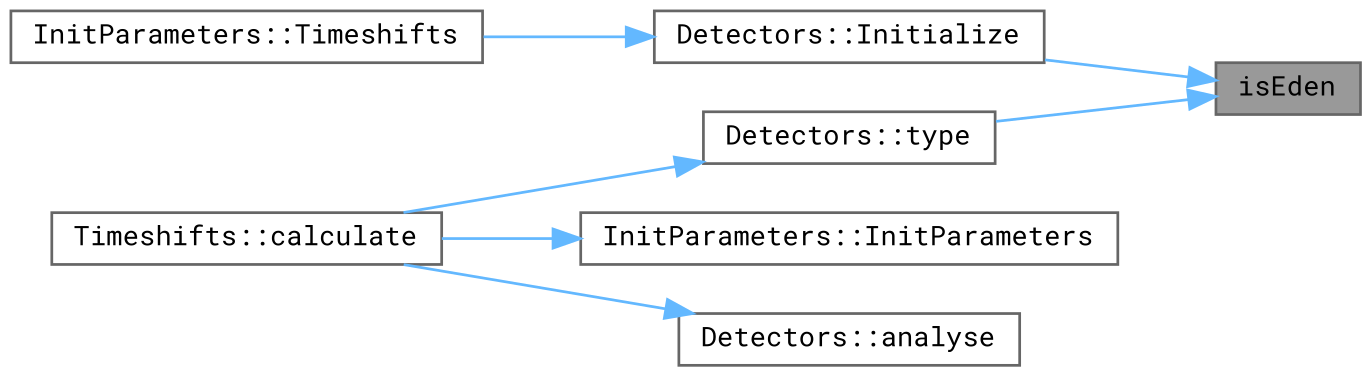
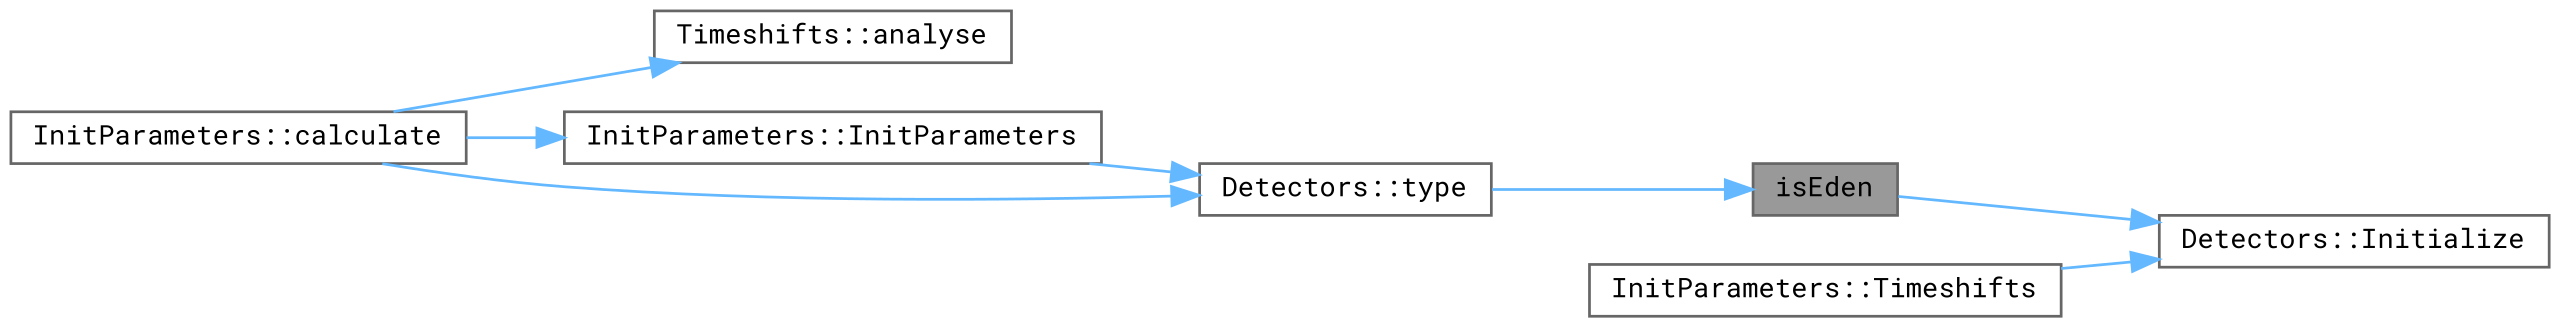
  digraph {
    fontname="Roboto Mono"
    rankdir=RL
    node [color=grey40 fillcolor=white fontname="Roboto Mono" fontsize=10 shape=box style=filled]
    edge [color=steelblue1 dir=back fontname="Roboto Mono" fontsize=10 labelfontname=Helvetica labelfontsize=10 style=solid]
    n1 [color=gray40 fillcolor=grey60 fontcolor=black height=0.2 label=isEden width=0.4]
    n2 [height=0.2 label="Detectors::Initialize" width=0.4]
    n3 [height=0.2 label="Detectors::type" width=0.4]
    n4 [height=0.2 label="InitParameters::Timeshifts" width=0.4]
    n5 [height=0.2 label="InitParameters::InitParameters" width=0.4]
-   n6 [height=0.2 label="Timeshifts::calculate" width=0.4]
-   n7 [height=0.2 label="Detectors::analyse" width=0.4]
-   n1 -> n2
+   n6 [height=0.2 label="InitParameters::calculate" width=0.4]
+   n7 [height=0.2 label="Timeshifts::analyse" width=0.4]
+   n2 -> n1
    n1 -> n3
    n2 -> n4
+   n3 -> n5
    n3 -> n6
    n5 -> n6
    n7 -> n6
  }
